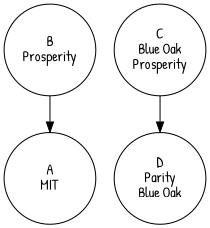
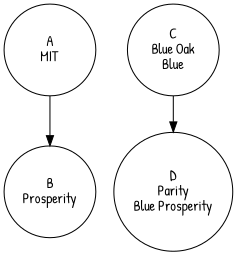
  digraph {
    fontname="Patrick Hand"
    node [fontname="Patrick Hand" shape=circle]
    edge [fontname="Patrick Hand"]
    n1 [label="A\nMIT" width=1.25]
    n2 [label="B\nProsperity" width=1.25]
-   n3 [label="C\nBlue Oak\nProsperity" width=1.25]
-   n4 [label="D\nParity\nBlue Oak" width=1.25]
-   n2 -> n1
+   n3 [label="C\nBlue Oak\nBlue" width=1.25]
+   n4 [label="D\nParity\nBlue Prosperity" width=1.25]
+   n1 -> n2
    n3 -> n4
  }
